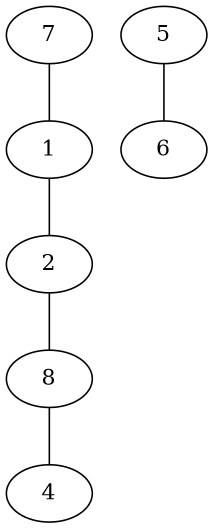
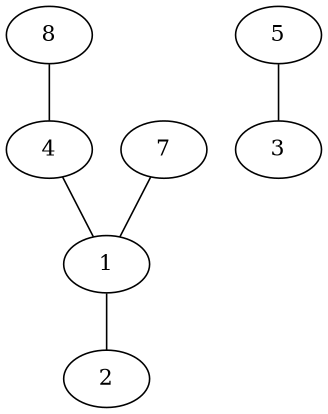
  graph {
    1
    2
    n3 [label=8]
    5
-   6
+   6 [label=3]
    4
    7
    1 -- 2
-   2 -- n3
    n3 -- 4
    5 -- 6
+   4 -- 1
    7 -- 1
  }
